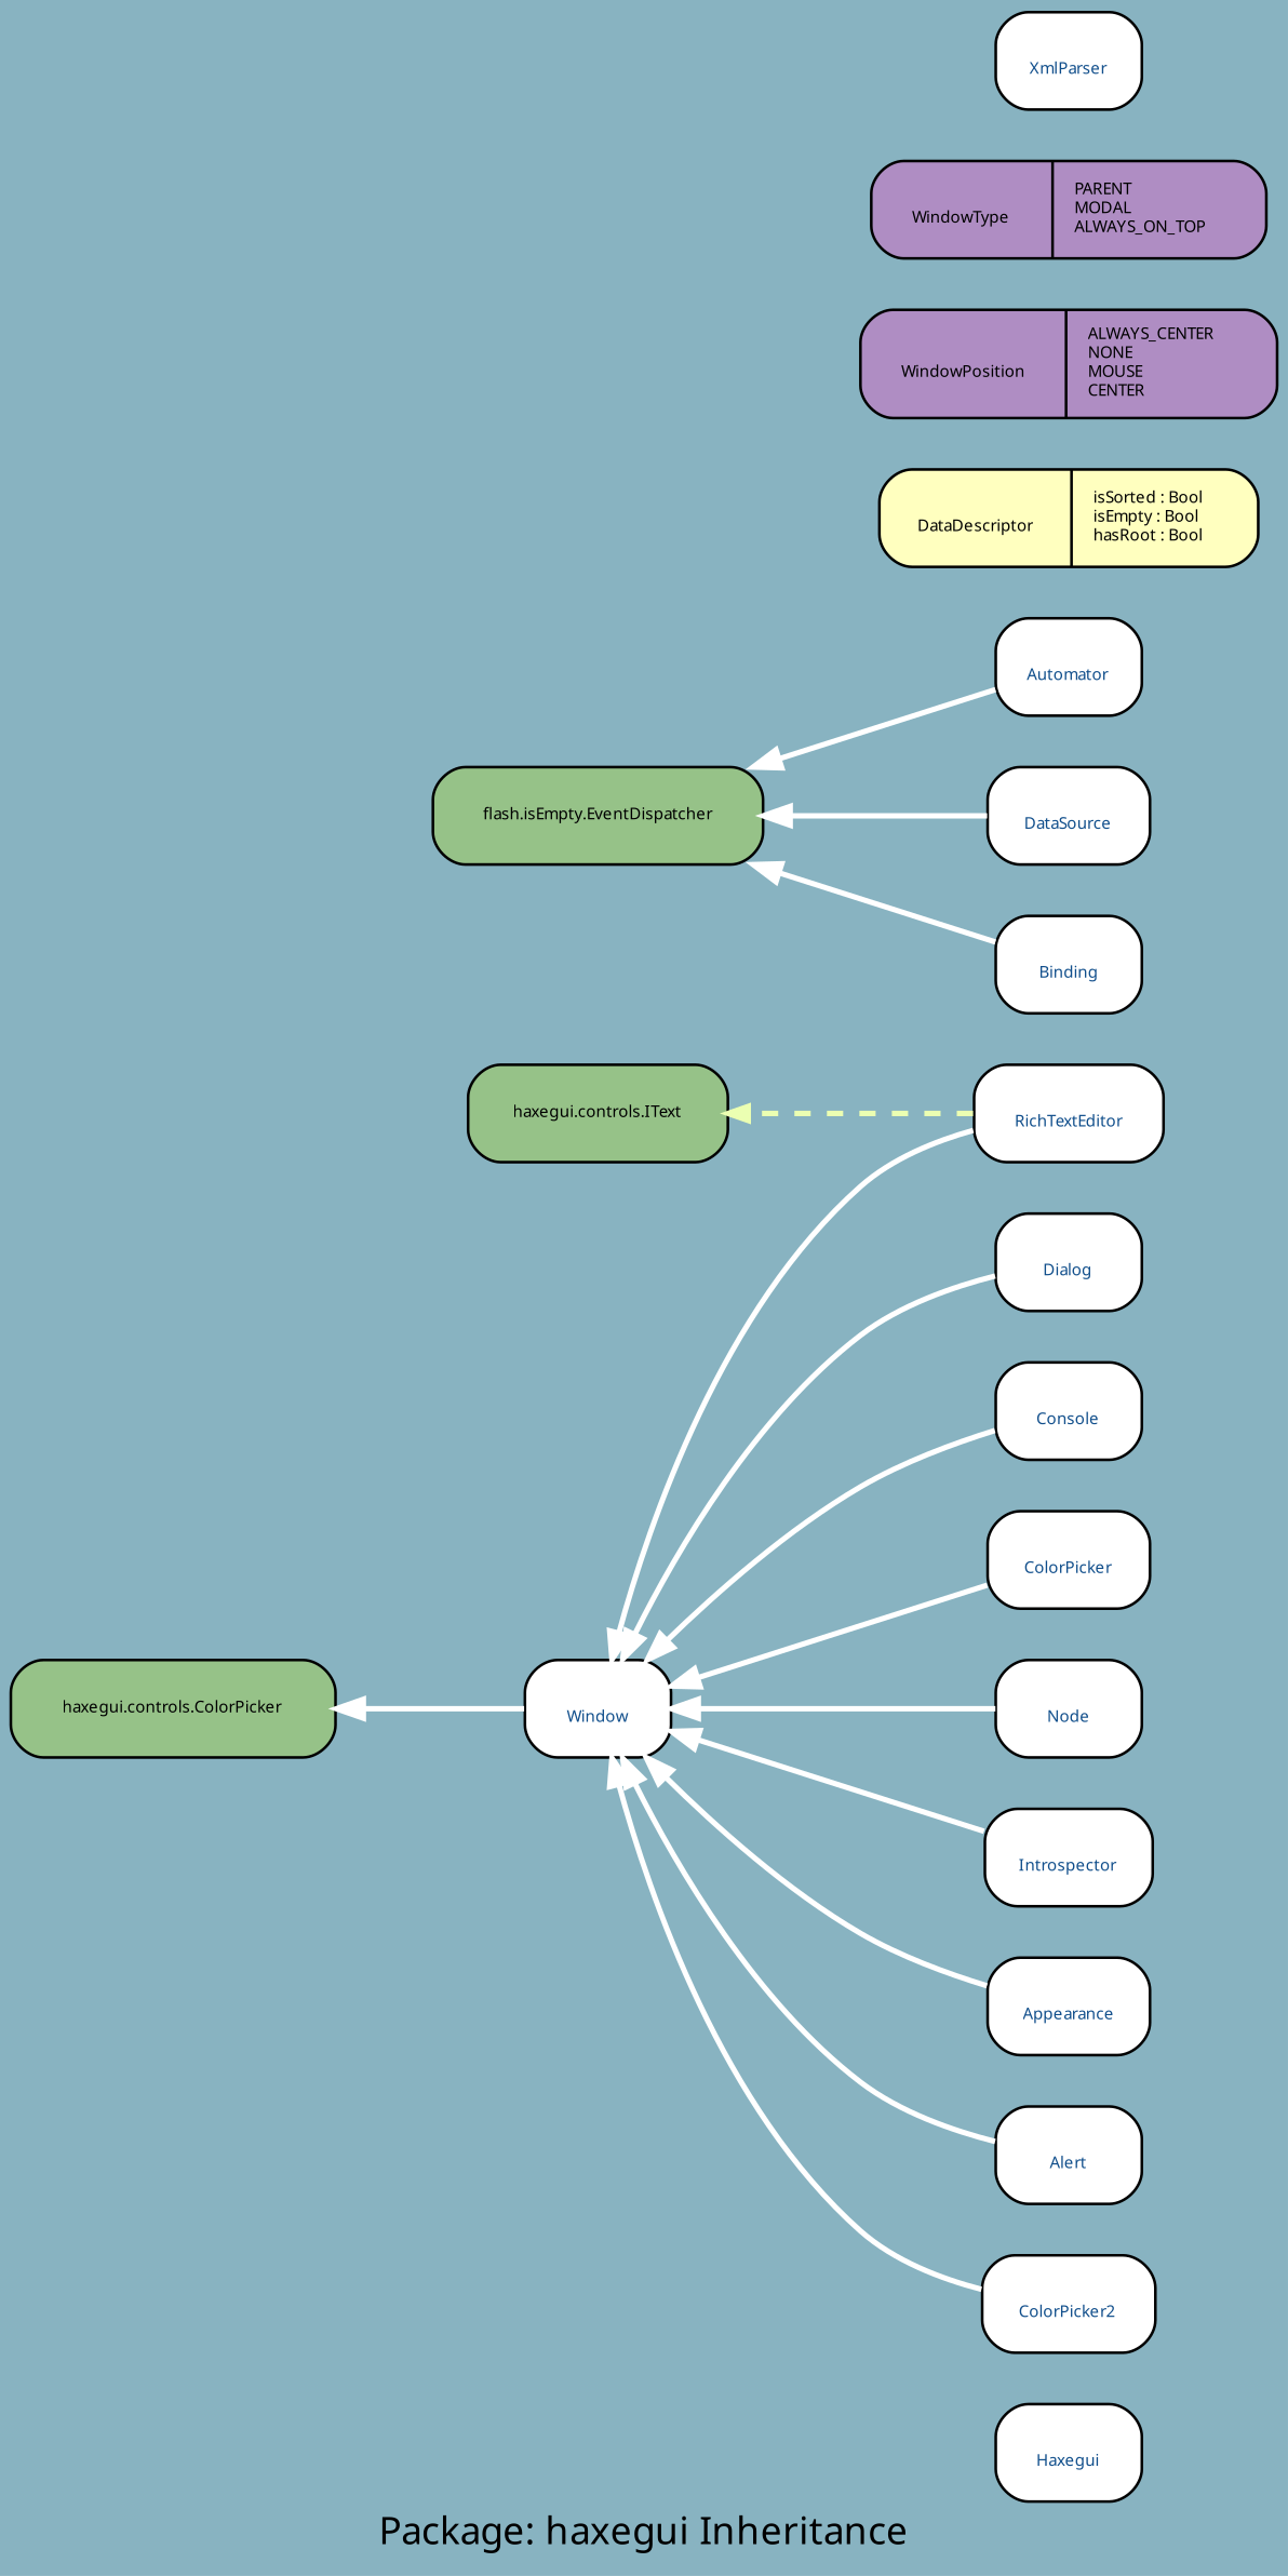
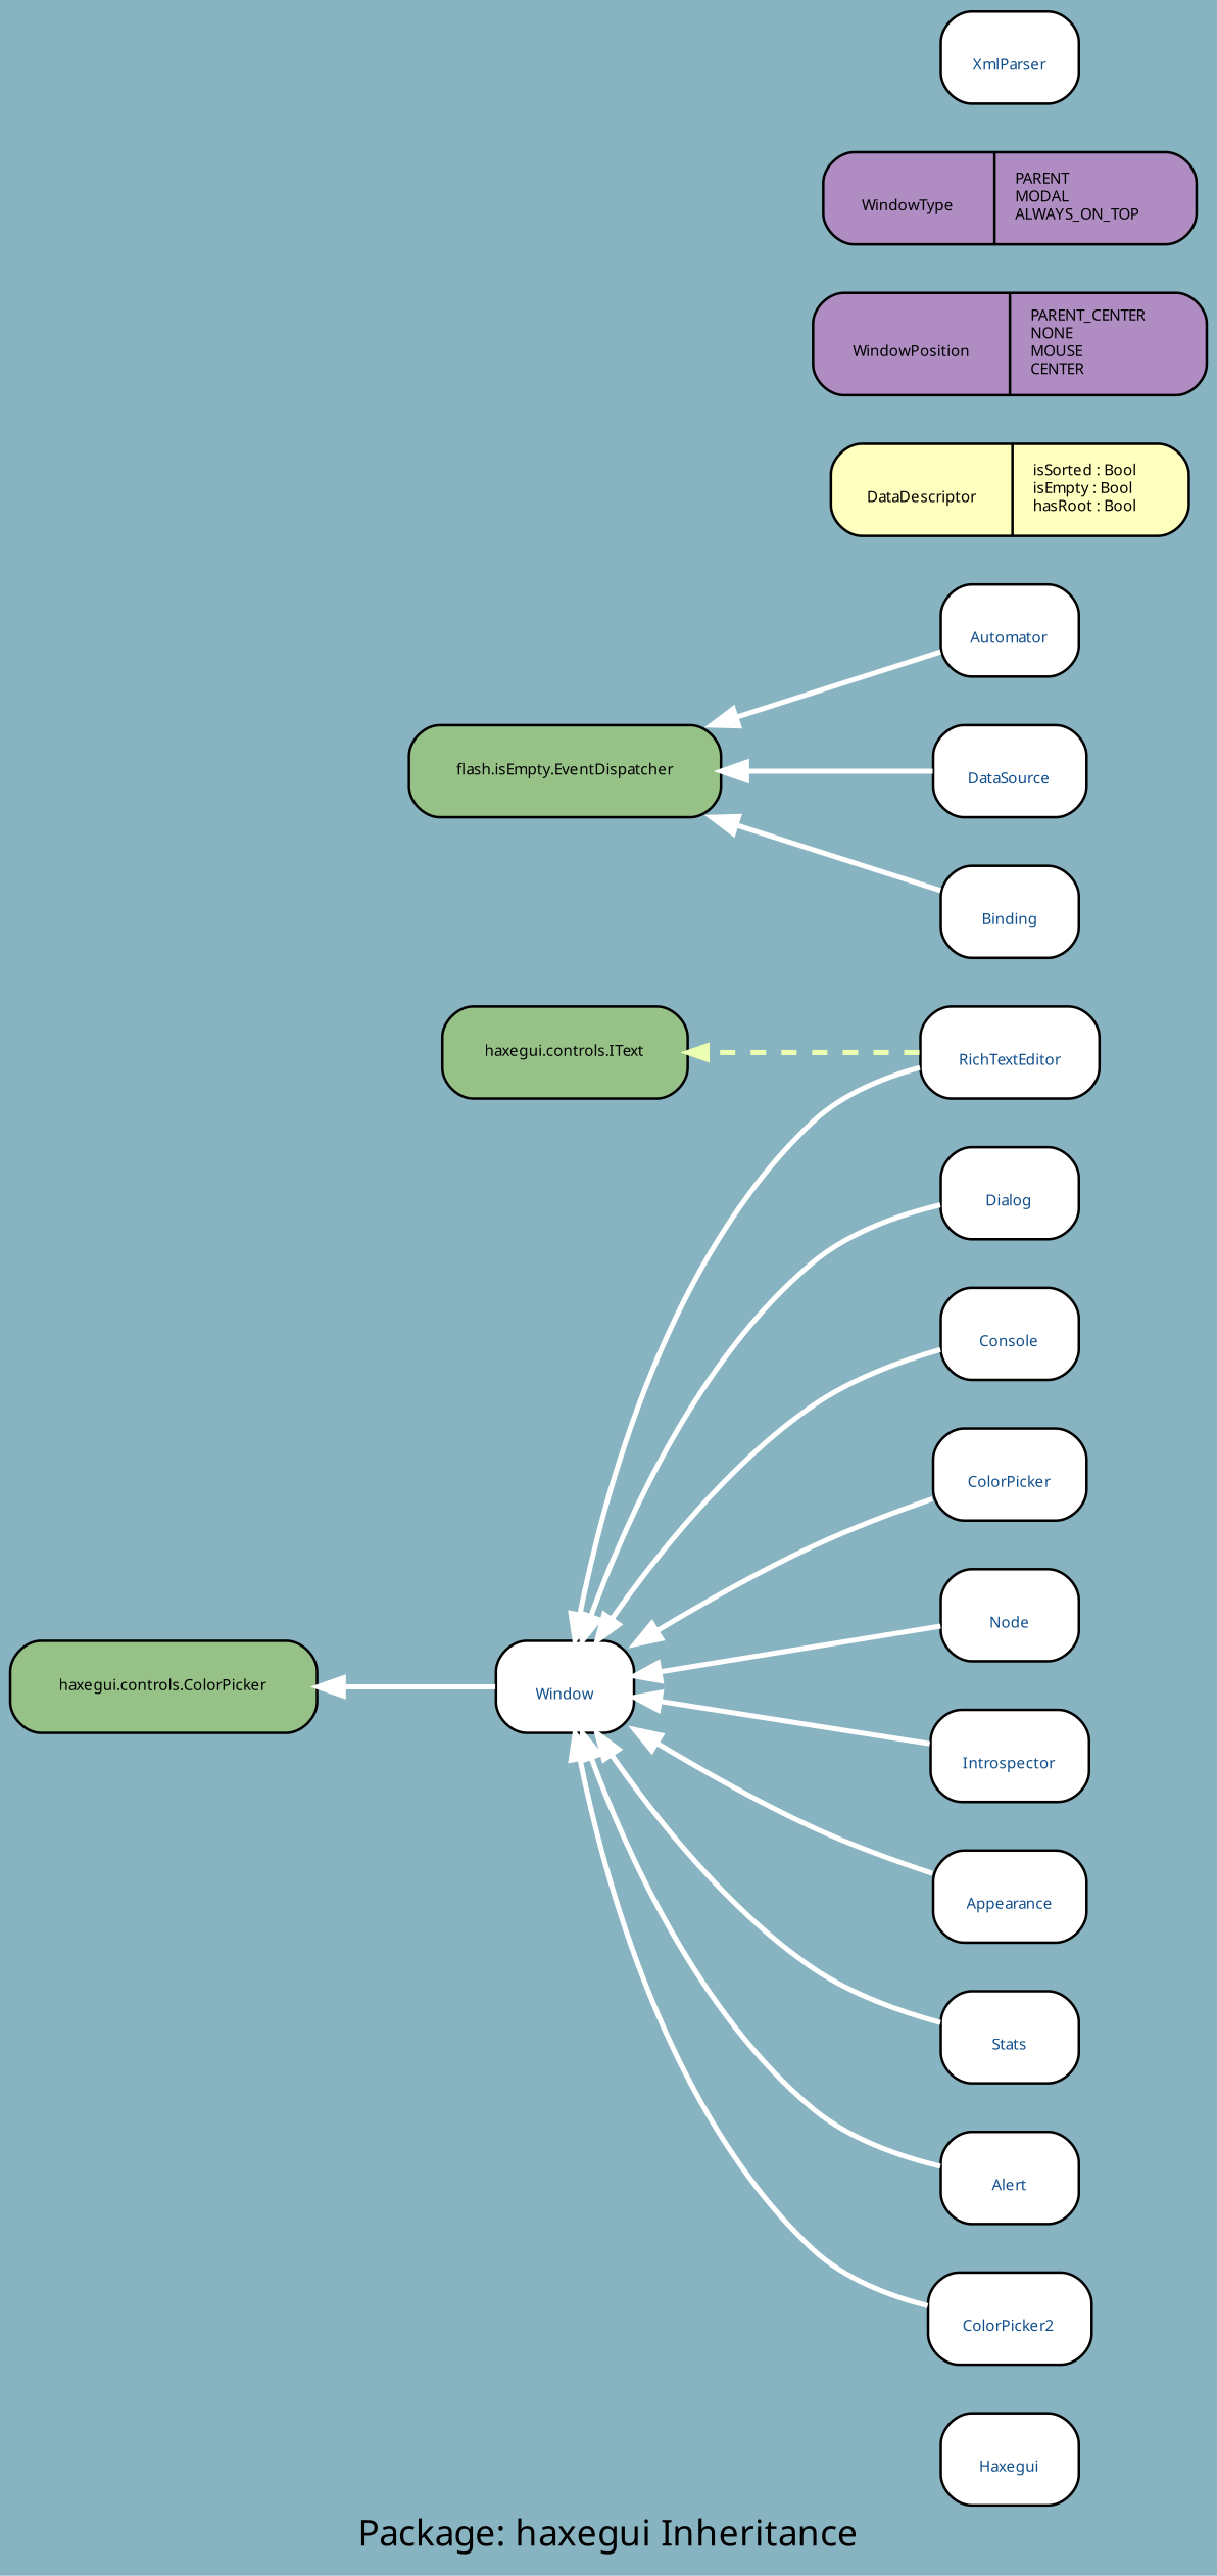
  digraph {
    bgcolor="#88B3C1"
    fontcolor=black
    fontname="DejaVu Sans Condenesed"
    fontsize=14
    label="Package: haxegui Inheritance"
    labelloc=c
    packMode="graph"
    rankdir=RL
    smoothing=avg_dist
    node [color=black fillcolor=white fontcolor="#104E8B" fontname="FFF Harmony" fontsize=6 portPos=w shape=record style="rounded,filled"]
    edge [arrowhead=normal arrowsize=1.0 color=white fontcolor=black fontname=Sans fontsize=8 minlen=1.2 style=bold]
    n1 [height=0.50 label="{\nHaxegui}" width=0.75]
    n2 [height=0.50 label="{\nWindow}" width=0.75]
    n3 [fillcolor="#96c288" fontcolor=black height=0.50 label="haxegui.controls.ColorPicker" width=1.67 portPos=""]
    n4 [height=0.50 label="{\nDialog}" width=0.75]
    n5 [height=0.50 label="{\nConsole}" width=0.75]
    n6 [height=0.50 label="{\nAutomator}" width=0.75]
    n7 [fillcolor="#96c288" fontcolor=black height=0.50 label="flash.isEmpty.EventDispatcher" width=1.69 portPos=""]
    n8 [height=0.50 label="{\nRichTextEditor}" width=0.97]
    "haxegui.controls.IText" [fillcolor="#96c288" fontcolor=black height=0.50 width=1.33 portPos=""]
    n10 [fillcolor="#ffffbf" fontcolor=black height=0.50 label="{\nDataDescriptor|isSorted : Bool\lisEmpty : Bool\lhasRoot : Bool\l}" width=1.94 portPos=""]
    n11 [height=0.50 label="{\nDataSource}" width=0.83]
-   n12 [fillcolor="#af8dc3" fontcolor=black height=0.56 label="{\nWindowPosition|ALWAYS_CENTER\lNONE\lMOUSE\lCENTER\l}" width=2.14 portPos=""]
+   n12 [fillcolor="#af8dc3" fontcolor=black height=0.56 label="{\nWindowPosition|PARENT_CENTER\lNONE\lMOUSE\lCENTER\l}" width=2.14 portPos=""]
    n13 [fillcolor="#af8dc3" fontcolor=black height=0.50 label="{\nWindowType|PARENT\lMODAL\lALWAYS_ON_TOP\l}" width=2.03 portPos=""]
    n14 [height=0.50 label="{\nColorPicker}" width=0.83]
    n15 [height=0.50 label="{\nXmlParser}" width=0.75]
    n16 [height=0.50 label="{\nNode}" width=0.75]
    n17 [height=0.50 label="{\nIntrospector}" width=0.86]
    n18 [height=0.50 label="{\nAppearance}" width=0.83]
+   n19 [height=0.50 label="{\nStats}" width=0.75]
    n20 [height=0.50 label="{\nBinding}" width=0.75]
    n21 [height=0.50 label="{\nAlert}" width=0.75]
    n22 [height=0.50 label="{\nColorPicker2}" width=0.89]
    n2 -> n3
    n4 -> n2
    n5 -> n2
    n6 -> n7
    n8 -> n2
    n8 -> "haxegui.controls.IText" [arrowsize=0.75 color="#ebffb2" style="dashed, bold"]
    n11 -> n7
    n14 -> n2
    n16 -> n2
    n17 -> n2
    n18 -> n2
+   n19 -> n2
    n20 -> n7
    n21 -> n2
    n22 -> n2
  }
